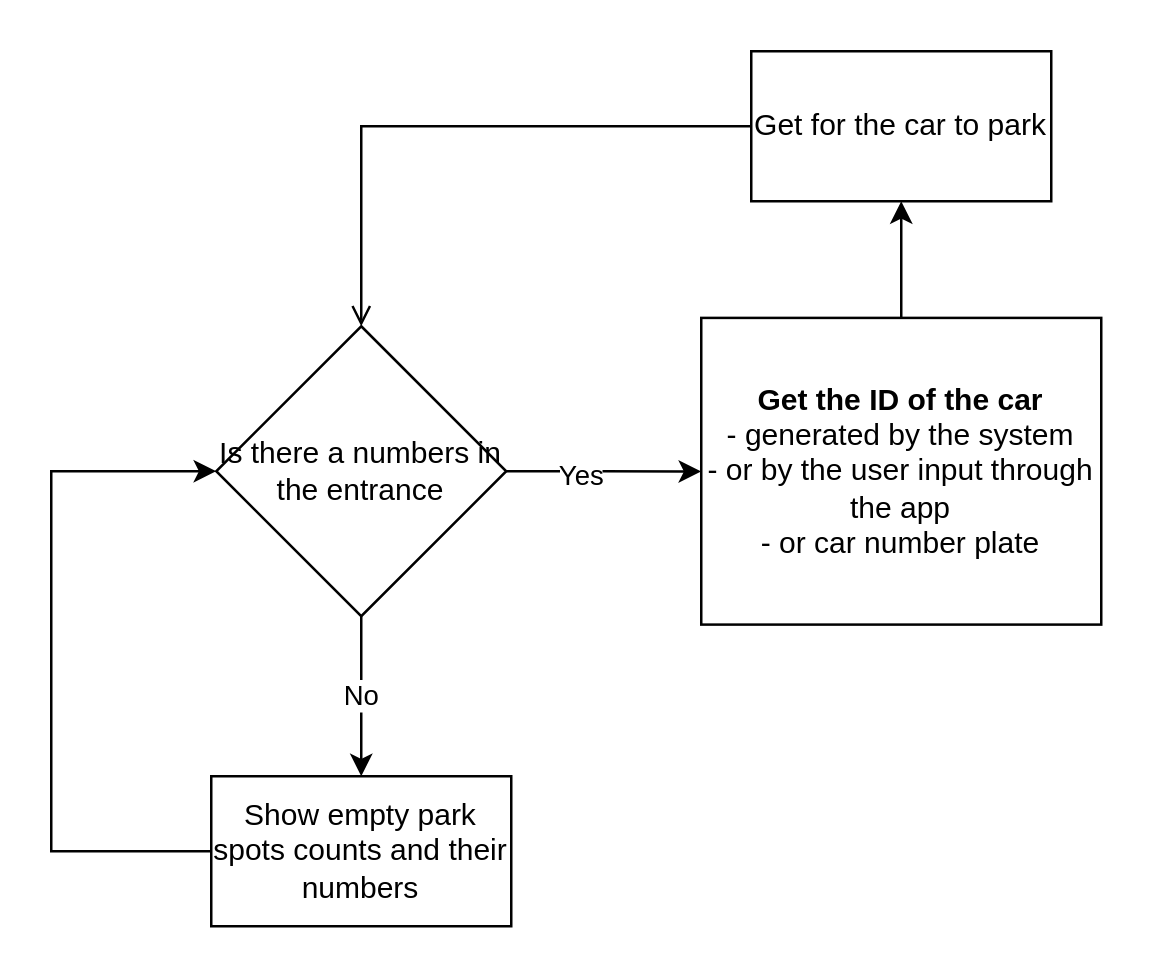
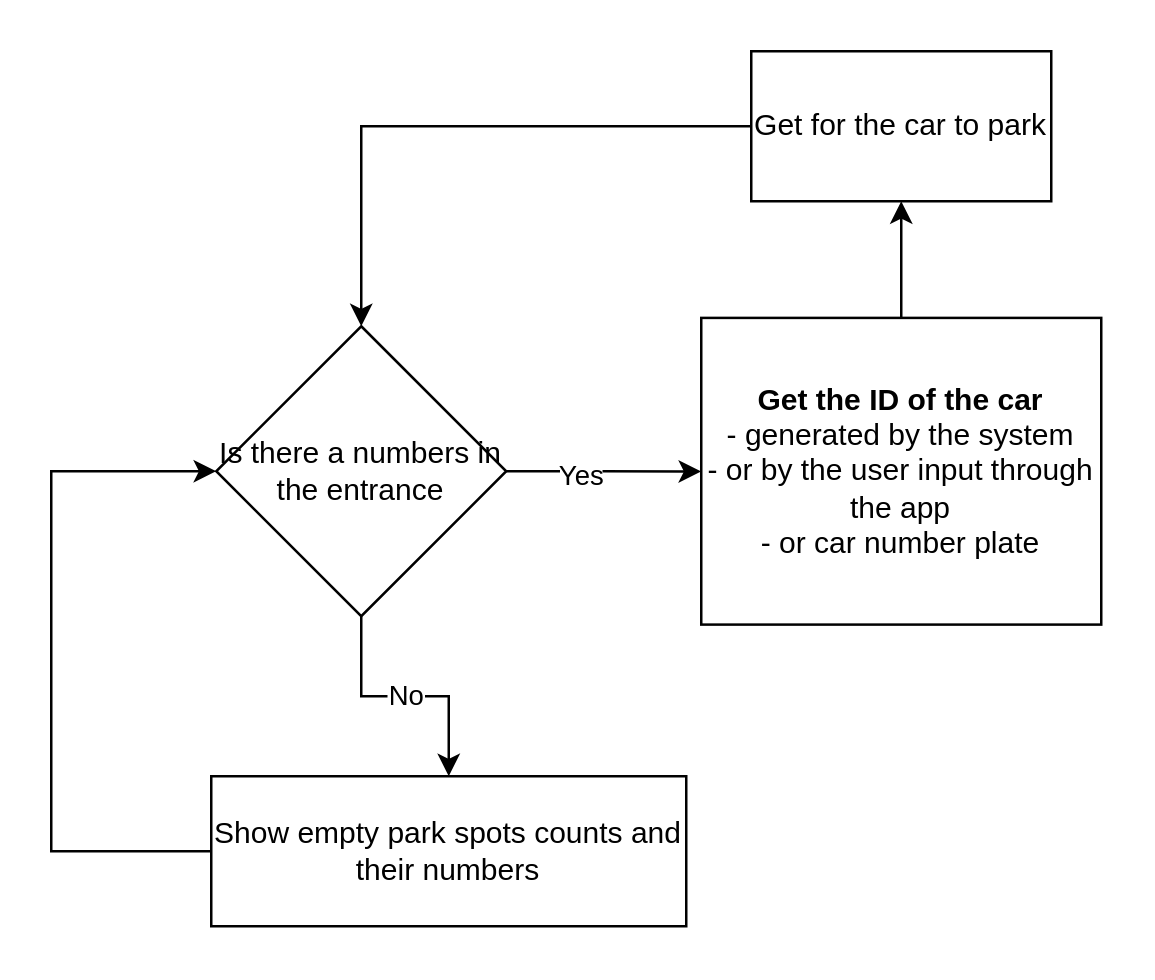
  <mxCell id="0" />
  <mxCell id="1" parent="0" />
  <mxCell id="2" value="No" style="edgeStyle=orthogonalEdgeStyle;rounded=0;orthogonalLoop=1;jettySize=auto;html=1;" parent="1" source="5" target="7" edge="1"><mxGeometry relative="1" as="geometry" /></mxCell>
  <mxCell id="3" value="" style="edgeStyle=orthogonalEdgeStyle;rounded=0;orthogonalLoop=1;jettySize=auto;html=1;" parent="1" source="5" target="9" edge="1"><mxGeometry relative="1" as="geometry" /></mxCell>
  <mxCell id="4" value="Yes" style="edgeLabel;html=1;align=center;verticalAlign=middle;resizable=0;points=[];" parent="3" vertex="1" connectable="0"><mxGeometry x="-0.257" y="-1" relative="1" as="geometry"><mxPoint as="offset" /></mxGeometry></mxCell>
  <mxCell id="5" value="Is there a numbers in&lt;br&gt;the entrance" style="rhombus;whiteSpace=wrap;html=1;aspect=fixed;" parent="1" vertex="1"><mxGeometry x="86" y="130" width="116" height="116" as="geometry" /></mxCell>
  <mxCell id="6" style="edgeStyle=orthogonalEdgeStyle;rounded=0;orthogonalLoop=1;jettySize=auto;html=1;entryX=0;entryY=0.5;entryDx=0;entryDy=0;" parent="1" source="7" target="5" edge="1"><mxGeometry relative="1" as="geometry"><mxPoint x="-10" y="190" as="targetPoint" /><Array as="points"><mxPoint x="20" y="340" /><mxPoint x="20" y="188" /></Array></mxGeometry></mxCell>
- <mxCell id="7" value="Show empty park spots counts and their numbers" style="whiteSpace=wrap;html=1;" parent="1" vertex="1"><mxGeometry x="84" y="310" width="120" height="60" as="geometry" /></mxCell>
+ <mxCell id="7" value="Show empty park spots counts and their numbers" style="whiteSpace=wrap;html=1;" parent="1" vertex="1"><mxGeometry x="84" y="310" width="190" height="60" as="geometry" /></mxCell>
  <mxCell id="8" value="" style="edgeStyle=orthogonalEdgeStyle;rounded=0;orthogonalLoop=1;jettySize=auto;html=1;" parent="1" source="9" target="11" edge="1"><mxGeometry relative="1" as="geometry" /></mxCell>
  <mxCell id="9" value="&lt;b&gt;Get the ID of the car&lt;/b&gt;&lt;div&gt;- generated by the system&lt;br&gt;- or by the user input through the app&lt;br&gt;- or car number plate&lt;/div&gt;" style="whiteSpace=wrap;html=1;aspect=fixed;" parent="1" vertex="1"><mxGeometry x="280" y="126.66" width="160" height="122.68" as="geometry" /></mxCell>
- <mxCell id="10" style="edgeStyle=orthogonalEdgeStyle;rounded=0;orthogonalLoop=1;jettySize=auto;html=1;entryX=0.5;entryY=0;entryDx=0;entryDy=0;endArrow=open;" parent="1" source="11" target="5" edge="1"><mxGeometry relative="1" as="geometry" /></mxCell>
+ <mxCell id="10" style="edgeStyle=orthogonalEdgeStyle;rounded=0;orthogonalLoop=1;jettySize=auto;html=1;entryX=0.5;entryY=0;entryDx=0;entryDy=0;" parent="1" source="11" target="5" edge="1"><mxGeometry relative="1" as="geometry" /></mxCell>
  <mxCell id="11" value="Get for the car to park" style="whiteSpace=wrap;html=1;" parent="1" vertex="1"><mxGeometry x="300" y="20" width="120" height="60" as="geometry" /></mxCell>
